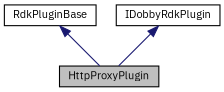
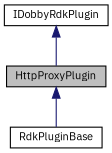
  digraph {
    fontname="IBM Plex Sans"
    node [color=black fillcolor=white fontname="IBM Plex Sans" fontsize=10 shape=record style=filled]
    edge [color=midnightblue dir=back fontname="IBM Plex Sans" fontsize=10 labelfontname=Helvetica labelfontsize=10 style=solid]
    n1 [fillcolor=grey75 fontcolor=black height=0.2 label=HttpProxyPlugin width=0.4]
    n2 [height=0.2 label=RdkPluginBase width=0.4]
    n3 [height=0.2 label=IDobbyRdkPlugin width=0.4]
-   n2 -> n1
+   n1 -> n2
    n3 -> n1
  }
